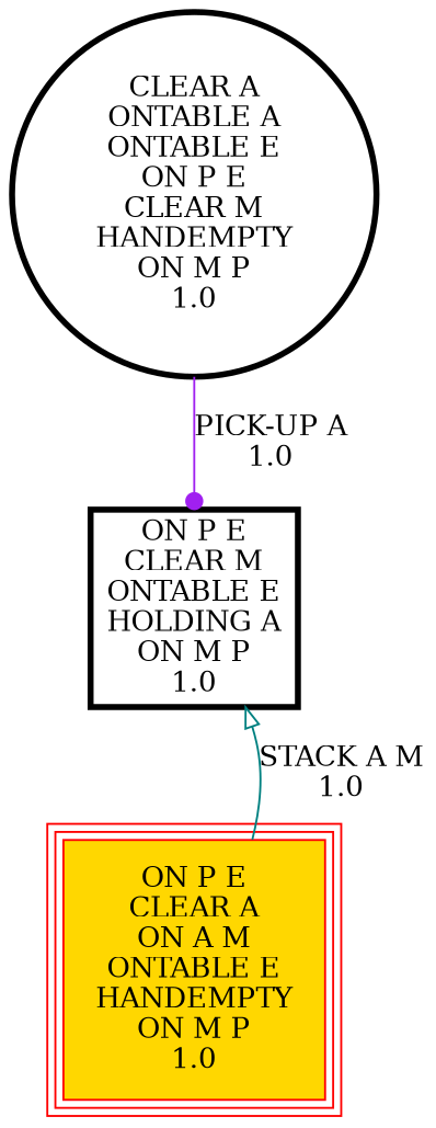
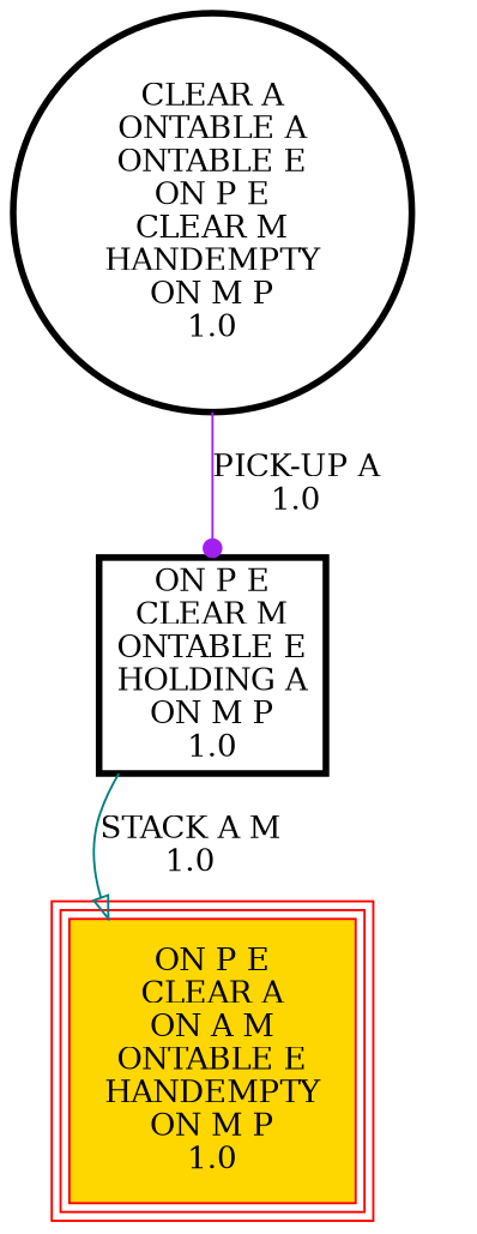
  digraph {
    node [penwidth=3 shape=box]
    edge [style=solid]
    "CLEAR A\nONTABLE A\nONTABLE E\nON P E\nCLEAR M\nHANDEMPTY\nON M P\n1.0\n" [shape=circle]
    "ON P E\nCLEAR M\nONTABLE E\nHOLDING A\nON M P\n1.0\n"
    "ON P E\nCLEAR A\nON A M\nONTABLE E\nHANDEMPTY\nON M P\n1.0\n" [color=red fillcolor=gold peripheries=3 style=filled penwidth=""]
    "CLEAR A\nONTABLE A\nONTABLE E\nON P E\nCLEAR M\nHANDEMPTY\nON M P\n1.0\n" -> "ON P E\nCLEAR M\nONTABLE E\nHOLDING A\nON M P\n1.0\n" [label="PICK-UP A\n1.0\n" color=purple arrowhead=dot]
-   "ON P E\nCLEAR A\nON A M\nONTABLE E\nHANDEMPTY\nON M P\n1.0\n" -> "ON P E\nCLEAR M\nONTABLE E\nHOLDING A\nON M P\n1.0\n" [label="STACK A M\n1.0\n" color=teal arrowhead=onormal]
+   "ON P E\nCLEAR M\nONTABLE E\nHOLDING A\nON M P\n1.0\n" -> "ON P E\nCLEAR A\nON A M\nONTABLE E\nHANDEMPTY\nON M P\n1.0\n" [label="STACK A M\n1.0\n" color=teal arrowhead=onormal]
  }
